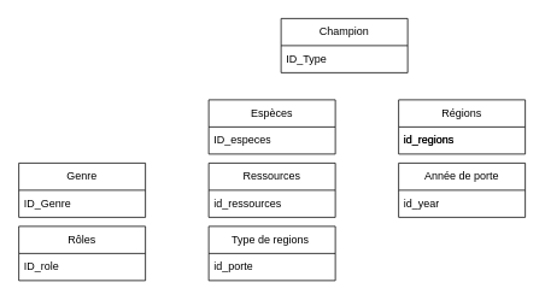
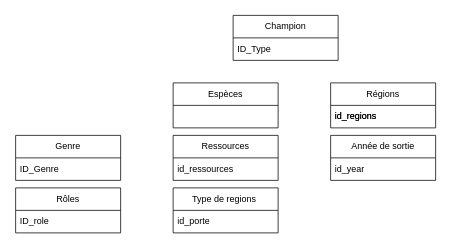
  <mxCell id="0" />
  <mxCell id="1" parent="0" />
  <mxCell id="2" value="Champion" style="swimlane;fontStyle=0;childLayout=stackLayout;horizontal=1;startSize=30;horizontalStack=0;resizeParent=1;resizeParentMax=0;resizeLast=0;collapsible=1;marginBottom=0;whiteSpace=wrap;html=1;" vertex="1" parent="1"><mxGeometry x="310" y="20" width="140" height="60" as="geometry" /></mxCell>
  <mxCell id="3" value="ID_Type" style="text;strokeColor=none;fillColor=none;align=left;verticalAlign=middle;spacingLeft=4;spacingRight=4;overflow=hidden;points=[[0,0.5],[1,0.5]];portConstraint=eastwest;rotatable=0;whiteSpace=wrap;html=1;" vertex="1" parent="2"><mxGeometry y="30" width="140" height="30" as="geometry" /></mxCell>
  <mxCell id="4" value="Genre" style="swimlane;fontStyle=0;childLayout=stackLayout;horizontal=1;startSize=30;horizontalStack=0;resizeParent=1;resizeParentMax=0;resizeLast=0;collapsible=1;marginBottom=0;whiteSpace=wrap;html=1;" vertex="1" parent="1"><mxGeometry x="20" y="180" width="140" height="60" as="geometry" /></mxCell>
  <mxCell id="5" value="ID_Genre" style="text;strokeColor=none;fillColor=none;align=left;verticalAlign=middle;spacingLeft=4;spacingRight=4;overflow=hidden;points=[[0,0.5],[1,0.5]];portConstraint=eastwest;rotatable=0;whiteSpace=wrap;html=1;" vertex="1" parent="1"><mxGeometry x="20" y="210" width="140" height="30" as="geometry" /></mxCell>
  <mxCell id="6" value="Rôles" style="swimlane;fontStyle=0;childLayout=stackLayout;horizontal=1;startSize=30;horizontalStack=0;resizeParent=1;resizeParentMax=0;resizeLast=0;collapsible=1;marginBottom=0;whiteSpace=wrap;html=1;" vertex="1" parent="1"><mxGeometry x="20" y="250" width="140" height="60" as="geometry" /></mxCell>
  <mxCell id="7" value="ID_role" style="text;strokeColor=none;fillColor=none;align=left;verticalAlign=middle;spacingLeft=4;spacingRight=4;overflow=hidden;points=[[0,0.5],[1,0.5]];portConstraint=eastwest;rotatable=0;whiteSpace=wrap;html=1;" vertex="1" parent="1"><mxGeometry x="20" y="280" width="140" height="30" as="geometry" /></mxCell>
  <mxCell id="8" value="Espèces" style="swimlane;fontStyle=0;childLayout=stackLayout;horizontal=1;startSize=30;horizontalStack=0;resizeParent=1;resizeParentMax=0;resizeLast=0;collapsible=1;marginBottom=0;whiteSpace=wrap;html=1;" vertex="1" parent="1"><mxGeometry x="230" y="110" width="140" height="60" as="geometry" /></mxCell>
- <mxCell id="9" value="ID_especes" style="text;strokeColor=none;fillColor=none;align=left;verticalAlign=middle;spacingLeft=4;spacingRight=4;overflow=hidden;points=[[0,0.5],[1,0.5]];portConstraint=eastwest;rotatable=0;whiteSpace=wrap;html=1;" vertex="1" parent="1"><mxGeometry x="230" y="140" width="140" height="30" as="geometry" /></mxCell>
  <mxCell id="10" value="Ressources" style="swimlane;fontStyle=0;childLayout=stackLayout;horizontal=1;startSize=30;horizontalStack=0;resizeParent=1;resizeParentMax=0;resizeLast=0;collapsible=1;marginBottom=0;whiteSpace=wrap;html=1;" vertex="1" parent="1"><mxGeometry x="230" y="180" width="140" height="60" as="geometry" /></mxCell>
  <mxCell id="11" value="id_ressources" style="text;strokeColor=none;fillColor=none;align=left;verticalAlign=middle;spacingLeft=4;spacingRight=4;overflow=hidden;points=[[0,0.5],[1,0.5]];portConstraint=eastwest;rotatable=0;whiteSpace=wrap;html=1;" vertex="1" parent="1"><mxGeometry x="230" y="210" width="140" height="30" as="geometry" /></mxCell>
  <mxCell id="12" value="Type de regions&amp;nbsp;" style="swimlane;fontStyle=0;childLayout=stackLayout;horizontal=1;startSize=30;horizontalStack=0;resizeParent=1;resizeParentMax=0;resizeLast=0;collapsible=1;marginBottom=0;whiteSpace=wrap;html=1;" vertex="1" parent="1"><mxGeometry x="230" y="250" width="140" height="60" as="geometry" /></mxCell>
  <mxCell id="13" value="id_porte" style="text;strokeColor=none;fillColor=none;align=left;verticalAlign=middle;spacingLeft=4;spacingRight=4;overflow=hidden;points=[[0,0.5],[1,0.5]];portConstraint=eastwest;rotatable=0;whiteSpace=wrap;html=1;" vertex="1" parent="1"><mxGeometry x="230" y="280" width="140" height="30" as="geometry" /></mxCell>
  <mxCell id="14" value="Régions" style="swimlane;fontStyle=0;childLayout=stackLayout;horizontal=1;startSize=30;horizontalStack=0;resizeParent=1;resizeParentMax=0;resizeLast=0;collapsible=1;marginBottom=0;whiteSpace=wrap;html=1;" vertex="1" parent="1"><mxGeometry x="440" y="110" width="140" height="60" as="geometry" /></mxCell>
  <mxCell id="15" value="id_regions" style="text;strokeColor=none;fillColor=none;align=left;verticalAlign=middle;spacingLeft=4;spacingRight=4;overflow=hidden;points=[[0,0.5],[1,0.5]];portConstraint=eastwest;rotatable=0;whiteSpace=wrap;html=1;" vertex="1" parent="14"><mxGeometry y="30" width="140" height="30" as="geometry" /></mxCell>
  <mxCell id="16" value="id_regions" style="text;strokeColor=none;fillColor=none;align=left;verticalAlign=middle;spacingLeft=4;spacingRight=4;overflow=hidden;points=[[0,0.5],[1,0.5]];portConstraint=eastwest;rotatable=0;whiteSpace=wrap;html=1;" vertex="1" parent="1"><mxGeometry x="440" y="140" width="140" height="30" as="geometry" /></mxCell>
- <mxCell id="17" value="Année de porte" style="swimlane;fontStyle=0;childLayout=stackLayout;horizontal=1;startSize=30;horizontalStack=0;resizeParent=1;resizeParentMax=0;resizeLast=0;collapsible=1;marginBottom=0;whiteSpace=wrap;html=1;" vertex="1" parent="1"><mxGeometry x="440" y="180" width="140" height="60" as="geometry" /></mxCell>
+ <mxCell id="17" value="Année de sortie" style="swimlane;fontStyle=0;childLayout=stackLayout;horizontal=1;startSize=30;horizontalStack=0;resizeParent=1;resizeParentMax=0;resizeLast=0;collapsible=1;marginBottom=0;whiteSpace=wrap;html=1;" vertex="1" parent="1"><mxGeometry x="440" y="180" width="140" height="60" as="geometry" /></mxCell>
  <mxCell id="18" value="id_year" style="text;strokeColor=none;fillColor=none;align=left;verticalAlign=middle;spacingLeft=4;spacingRight=4;overflow=hidden;points=[[0,0.5],[1,0.5]];portConstraint=eastwest;rotatable=0;whiteSpace=wrap;html=1;" vertex="1" parent="17"><mxGeometry y="30" width="140" height="30" as="geometry" /></mxCell>
